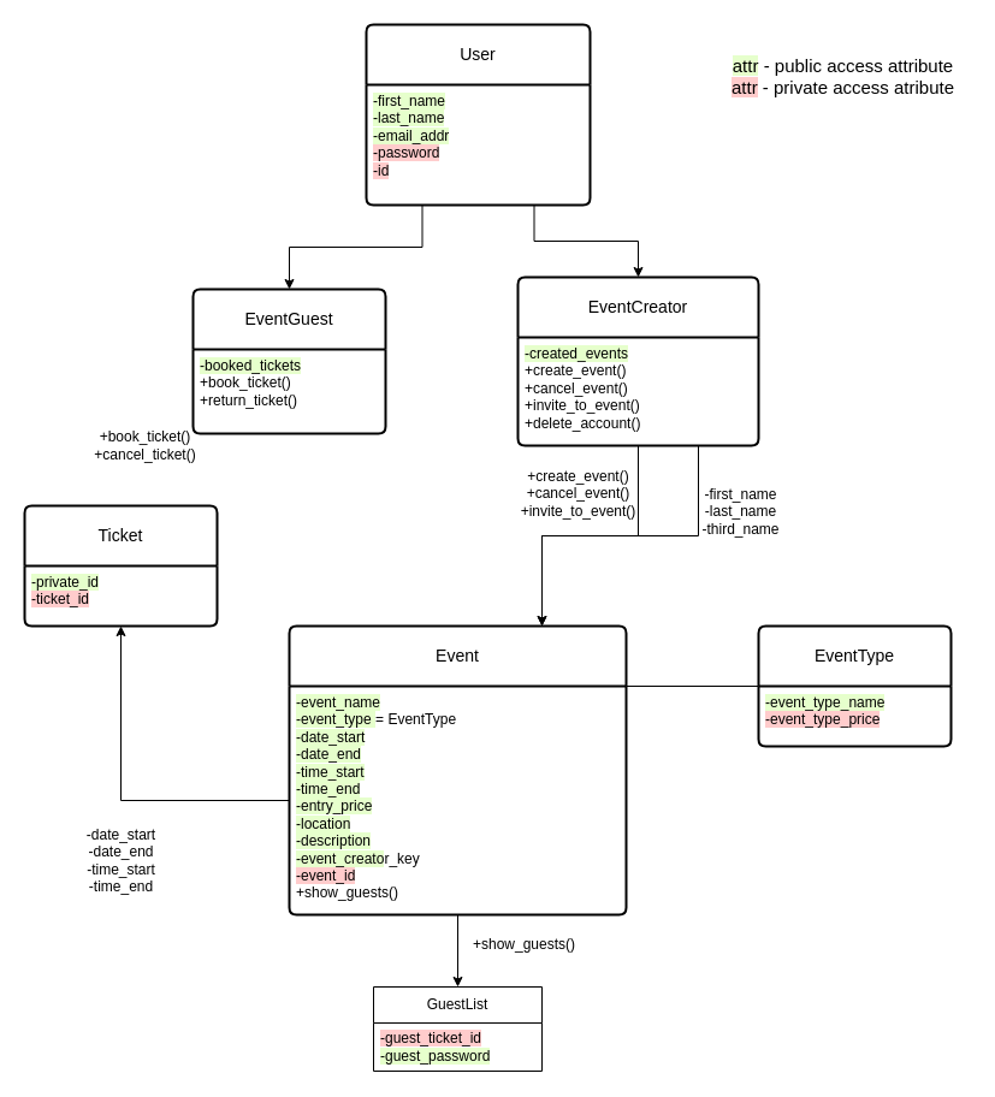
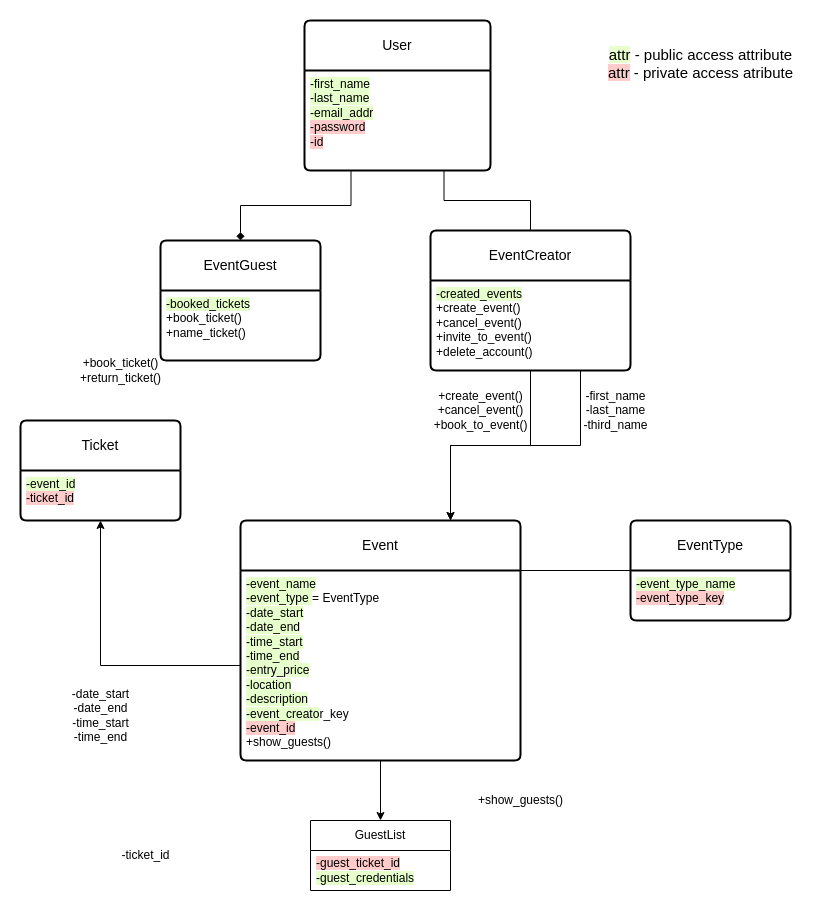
  <mxCell id="0" />
  <mxCell id="1" parent="0" />
  <mxCell id="2" value="EventCreator" style="swimlane;childLayout=stackLayout;horizontal=1;startSize=50;horizontalStack=0;rounded=1;fontSize=14;fontStyle=0;strokeWidth=2;resizeParent=0;resizeLast=1;shadow=0;dashed=0;align=center;arcSize=4;whiteSpace=wrap;html=1;" parent="1" vertex="1"><mxGeometry x="430" y="230" width="200" height="140" as="geometry" /></mxCell>
  <mxCell id="3" value="&lt;div&gt;&lt;span style=&quot;background-color: rgb(230, 255, 204);&quot;&gt;-created_events&lt;/span&gt;&lt;/div&gt;&lt;div&gt;+create_event()&lt;/div&gt;&lt;div&gt;+cancel_event()&lt;/div&gt;&lt;div&gt;+invite_to_event()&lt;/div&gt;&lt;div&gt;+delete_account()&lt;/div&gt;" style="align=left;strokeColor=none;fillColor=none;spacingLeft=4;fontSize=12;verticalAlign=top;resizable=0;rotatable=0;part=1;html=1;" parent="2" vertex="1"><mxGeometry y="50" width="200" height="90" as="geometry" /></mxCell>
  <mxCell id="4" value="Event" style="swimlane;childLayout=stackLayout;horizontal=1;startSize=50;horizontalStack=0;rounded=1;fontSize=14;fontStyle=0;strokeWidth=2;resizeParent=0;resizeLast=1;shadow=0;dashed=0;align=center;arcSize=4;whiteSpace=wrap;html=1;" parent="1" vertex="1"><mxGeometry x="240" y="520" width="280" height="240" as="geometry" /></mxCell>
  <mxCell id="5" value="&lt;span style=&quot;background-color: rgb(230, 255, 204);&quot;&gt;-event_name&lt;/span&gt;&lt;div&gt;&lt;span style=&quot;background-color: rgb(230, 255, 204);&quot;&gt;-event_type &lt;/span&gt;= EventType&lt;/div&gt;&lt;div&gt;&lt;span style=&quot;background-color: rgb(230, 255, 204);&quot;&gt;-date_start&lt;/span&gt;&lt;/div&gt;&lt;div&gt;&lt;span style=&quot;background-color: rgb(230, 255, 204);&quot;&gt;-date_end&lt;/span&gt;&lt;/div&gt;&lt;div&gt;&lt;span style=&quot;background-color: rgb(230, 255, 204);&quot;&gt;-time_start&lt;/span&gt;&lt;/div&gt;&lt;div&gt;&lt;span style=&quot;background-color: rgb(230, 255, 204);&quot;&gt;-time_end&lt;/span&gt;&lt;/div&gt;&lt;div&gt;&lt;span style=&quot;background-color: rgb(230, 255, 204);&quot;&gt;-entry_price&lt;/span&gt;&lt;/div&gt;&lt;div&gt;&lt;span style=&quot;background-color: rgb(230, 255, 204);&quot;&gt;-location&lt;/span&gt;&lt;/div&gt;&lt;div&gt;&lt;span style=&quot;background-color: rgb(230, 255, 204);&quot;&gt;-description&lt;/span&gt;&lt;/div&gt;&lt;div&gt;&lt;span style=&quot;background-color: rgb(230, 255, 204);&quot;&gt;-event_creato&lt;/span&gt;r_key&lt;/div&gt;&lt;div&gt;&lt;span style=&quot;background-color: rgb(255, 204, 204);&quot;&gt;-event_id&lt;/span&gt;&lt;/div&gt;&lt;div&gt;+show_guests()&lt;/div&gt;&lt;div&gt;&lt;br&gt;&lt;/div&gt;" style="align=left;strokeColor=none;fillColor=none;spacingLeft=4;fontSize=12;verticalAlign=top;resizable=0;rotatable=0;part=1;html=1;" parent="4" vertex="1"><mxGeometry y="50" width="280" height="190" as="geometry" /></mxCell>
  <mxCell id="6" value="" style="ellipse;whiteSpace=wrap;html=1;" parent="4" vertex="1"><mxGeometry y="240" width="280" as="geometry" /></mxCell>
- <mxCell id="7" value="+create_event()&lt;div&gt;+cancel_event()&lt;/div&gt;&lt;div&gt;+invite_to_event()&lt;/div&gt;" style="text;html=1;align=center;verticalAlign=middle;resizable=0;points=[];autosize=1;strokeColor=none;fillColor=none;" parent="1" vertex="1"><mxGeometry x="420" y="380" width="120" height="60" as="geometry" /></mxCell>
+ <mxCell id="7" value="+create_event()&lt;div&gt;+cancel_event()&lt;/div&gt;&lt;div&gt;+book_to_event()&lt;/div&gt;" style="text;html=1;align=center;verticalAlign=middle;resizable=0;points=[];autosize=1;strokeColor=none;fillColor=none;" parent="1" vertex="1"><mxGeometry x="420" y="380" width="120" height="60" as="geometry" /></mxCell>
  <mxCell id="8" value="EventGuest" style="swimlane;childLayout=stackLayout;horizontal=1;startSize=50;horizontalStack=0;rounded=1;fontSize=14;fontStyle=0;strokeWidth=2;resizeParent=0;resizeLast=1;shadow=0;dashed=0;align=center;arcSize=4;whiteSpace=wrap;html=1;" parent="1" vertex="1"><mxGeometry x="160" y="240" width="160" height="120" as="geometry" /></mxCell>
- <mxCell id="9" value="&lt;div&gt;&lt;span style=&quot;background-color: rgb(230, 255, 204);&quot;&gt;-booked_tickets&lt;/span&gt;&lt;/div&gt;+book_ticket()&lt;div&gt;+return_ticket()&lt;/div&gt;" style="align=left;strokeColor=none;fillColor=none;spacingLeft=4;fontSize=12;verticalAlign=top;resizable=0;rotatable=0;part=1;html=1;" parent="8" vertex="1"><mxGeometry y="50" width="160" height="70" as="geometry" /></mxCell>
+ <mxCell id="9" value="&lt;div&gt;&lt;span style=&quot;background-color: rgb(230, 255, 204);&quot;&gt;-booked_tickets&lt;/span&gt;&lt;/div&gt;+book_ticket()&lt;div&gt;+name_ticket()&lt;/div&gt;" style="align=left;strokeColor=none;fillColor=none;spacingLeft=4;fontSize=12;verticalAlign=top;resizable=0;rotatable=0;part=1;html=1;" parent="8" vertex="1"><mxGeometry y="50" width="160" height="70" as="geometry" /></mxCell>
  <mxCell id="10" value="User" style="swimlane;childLayout=stackLayout;horizontal=1;startSize=50;horizontalStack=0;rounded=1;fontSize=14;fontStyle=0;strokeWidth=2;resizeParent=0;resizeLast=1;shadow=0;dashed=0;align=center;arcSize=4;whiteSpace=wrap;html=1;" parent="1" vertex="1"><mxGeometry x="304" y="20" width="186" height="150" as="geometry" /></mxCell>
  <mxCell id="11" value="&lt;span style=&quot;background-color: rgb(230, 255, 204);&quot;&gt;-first_name&lt;/span&gt;&lt;div&gt;&lt;span style=&quot;background-color: rgb(230, 255, 204);&quot;&gt;-last_name&lt;/span&gt;&lt;/div&gt;&lt;div&gt;&lt;span style=&quot;background-color: rgb(230, 255, 204);&quot;&gt;-email_addr&lt;/span&gt;&lt;div&gt;&lt;span style=&quot;background-color: rgb(255, 204, 204);&quot;&gt;-password&lt;/span&gt;&lt;/div&gt;&lt;div&gt;&lt;span style=&quot;background-color: rgb(255, 204, 204);&quot;&gt;-id&lt;/span&gt;&lt;/div&gt;&lt;/div&gt;" style="align=left;strokeColor=none;fillColor=none;spacingLeft=4;fontSize=12;verticalAlign=top;resizable=0;rotatable=0;part=1;html=1;" parent="10" vertex="1"><mxGeometry y="50" width="186" height="100" as="geometry" /></mxCell>
- <mxCell id="12" style="edgeStyle=orthogonalEdgeStyle;rounded=0;orthogonalLoop=1;jettySize=auto;html=1;exitX=0.25;exitY=1;exitDx=0;exitDy=0;entryX=0.5;entryY=0;entryDx=0;entryDy=0;" parent="1" source="11" target="8" edge="1"><mxGeometry relative="1" as="geometry" /></mxCell>
- <mxCell id="13" style="edgeStyle=orthogonalEdgeStyle;rounded=0;orthogonalLoop=1;jettySize=auto;html=1;exitX=0.75;exitY=1;exitDx=0;exitDy=0;entryX=0.5;entryY=0;entryDx=0;entryDy=0;" parent="1" source="11" target="2" edge="1"><mxGeometry relative="1" as="geometry" /></mxCell>
+ <mxCell id="12" style="edgeStyle=orthogonalEdgeStyle;rounded=0;orthogonalLoop=1;jettySize=auto;html=1;exitX=0.25;exitY=1;exitDx=0;exitDy=0;entryX=0.5;entryY=0;entryDx=0;entryDy=0;endArrow=diamond;" parent="1" source="11" target="8" edge="1"><mxGeometry relative="1" as="geometry" /></mxCell>
+ <mxCell id="13" style="edgeStyle=orthogonalEdgeStyle;rounded=0;orthogonalLoop=1;jettySize=auto;html=1;exitX=0.75;exitY=1;exitDx=0;exitDy=0;entryX=0.5;entryY=0;entryDx=0;entryDy=0;endArrow=none;" parent="1" source="11" target="2" edge="1"><mxGeometry relative="1" as="geometry" /></mxCell>
  <mxCell id="14" style="edgeStyle=orthogonalEdgeStyle;rounded=0;orthogonalLoop=1;jettySize=auto;html=1;exitX=0.5;exitY=1;exitDx=0;exitDy=0;entryX=0.75;entryY=0;entryDx=0;entryDy=0;" parent="1" source="3" target="4" edge="1"><mxGeometry relative="1" as="geometry" /></mxCell>
  <mxCell id="15" value="EventType" style="swimlane;childLayout=stackLayout;horizontal=1;startSize=50;horizontalStack=0;rounded=1;fontSize=14;fontStyle=0;strokeWidth=2;resizeParent=0;resizeLast=1;shadow=0;dashed=0;align=center;arcSize=4;whiteSpace=wrap;html=1;" parent="1" vertex="1"><mxGeometry x="630" y="520" width="160" height="100" as="geometry" /></mxCell>
- <mxCell id="16" value="&lt;span style=&quot;background-color: rgb(230, 255, 204);&quot;&gt;-event_type_name&lt;/span&gt;&lt;div&gt;&lt;span style=&quot;background-color: rgb(255, 204, 204);&quot;&gt;-event_type_price&lt;/span&gt;&lt;/div&gt;" style="align=left;strokeColor=none;fillColor=none;spacingLeft=4;fontSize=12;verticalAlign=top;resizable=0;rotatable=0;part=1;html=1;" parent="15" vertex="1"><mxGeometry y="50" width="160" height="50" as="geometry" /></mxCell>
+ <mxCell id="16" value="&lt;span style=&quot;background-color: rgb(230, 255, 204);&quot;&gt;-event_type_name&lt;/span&gt;&lt;div&gt;&lt;span style=&quot;background-color: rgb(255, 204, 204);&quot;&gt;-event_type_key&lt;/span&gt;&lt;/div&gt;" style="align=left;strokeColor=none;fillColor=none;spacingLeft=4;fontSize=12;verticalAlign=top;resizable=0;rotatable=0;part=1;html=1;" parent="15" vertex="1"><mxGeometry y="50" width="160" height="50" as="geometry" /></mxCell>
  <mxCell id="17" value="" style="endArrow=none;html=1;rounded=0;entryX=0;entryY=0;entryDx=0;entryDy=0;exitX=1;exitY=0;exitDx=0;exitDy=0;" parent="1" source="5" target="16" edge="1"><mxGeometry relative="1" as="geometry"><mxPoint x="400" y="580" as="sourcePoint" /><mxPoint x="560" y="580" as="targetPoint" /></mxGeometry></mxCell>
  <mxCell id="18" value="Ticket" style="swimlane;childLayout=stackLayout;horizontal=1;startSize=50;horizontalStack=0;rounded=1;fontSize=14;fontStyle=0;strokeWidth=2;resizeParent=0;resizeLast=1;shadow=0;dashed=0;align=center;arcSize=4;whiteSpace=wrap;html=1;" parent="1" vertex="1"><mxGeometry x="20" y="420" width="160" height="100" as="geometry" /></mxCell>
- <mxCell id="19" value="&lt;div&gt;&lt;span style=&quot;background-color: rgb(230, 255, 204);&quot;&gt;-private_id&lt;/span&gt;&lt;/div&gt;&lt;div&gt;&lt;span style=&quot;background-color: rgb(255, 204, 204);&quot;&gt;-ticket_id&lt;/span&gt;&lt;/div&gt;" style="align=left;strokeColor=none;fillColor=none;spacingLeft=4;fontSize=12;verticalAlign=top;resizable=0;rotatable=0;part=1;html=1;" parent="18" vertex="1"><mxGeometry y="50" width="160" height="50" as="geometry" /></mxCell>
- <mxCell id="20" value="+book_ticket()&lt;div&gt;+cancel_ticket()&lt;/div&gt;" style="text;html=1;align=center;verticalAlign=middle;resizable=0;points=[];autosize=1;strokeColor=none;fillColor=none;" parent="1" vertex="1"><mxGeometry x="70" y="350" width="100" height="40" as="geometry" /></mxCell>
+ <mxCell id="19" value="&lt;div&gt;&lt;span style=&quot;background-color: rgb(230, 255, 204);&quot;&gt;-event_id&lt;/span&gt;&lt;/div&gt;&lt;div&gt;&lt;span style=&quot;background-color: rgb(255, 204, 204);&quot;&gt;-ticket_id&lt;/span&gt;&lt;/div&gt;" style="align=left;strokeColor=none;fillColor=none;spacingLeft=4;fontSize=12;verticalAlign=top;resizable=0;rotatable=0;part=1;html=1;" parent="18" vertex="1"><mxGeometry y="50" width="160" height="50" as="geometry" /></mxCell>
+ <mxCell id="20" value="+book_ticket()&lt;div&gt;+return_ticket()&lt;/div&gt;" style="text;html=1;align=center;verticalAlign=middle;resizable=0;points=[];autosize=1;strokeColor=none;fillColor=none;" parent="1" vertex="1"><mxGeometry x="70" y="350" width="100" height="40" as="geometry" /></mxCell>
  <mxCell id="21" style="edgeStyle=orthogonalEdgeStyle;rounded=0;orthogonalLoop=1;jettySize=auto;html=1;exitX=0;exitY=0.5;exitDx=0;exitDy=0;entryX=0.5;entryY=1;entryDx=0;entryDy=0;" parent="1" source="5" target="19" edge="1"><mxGeometry relative="1" as="geometry" /></mxCell>
  <mxCell id="22" value="-date_start&lt;div&gt;-date_end&lt;/div&gt;&lt;div&gt;-time_start&lt;/div&gt;&lt;div&gt;-time_end&lt;/div&gt;" style="text;html=1;align=center;verticalAlign=middle;resizable=0;points=[];autosize=1;strokeColor=none;fillColor=none;" parent="1" vertex="1"><mxGeometry x="60" y="680" width="80" height="70" as="geometry" /></mxCell>
  <mxCell id="23" style="edgeStyle=orthogonalEdgeStyle;rounded=0;orthogonalLoop=1;jettySize=auto;html=1;exitX=0.75;exitY=1;exitDx=0;exitDy=0;entryX=0.75;entryY=0;entryDx=0;entryDy=0;" parent="1" source="3" target="4" edge="1"><mxGeometry relative="1" as="geometry" /></mxCell>
- <mxCell id="24" value="-first_name&lt;div&gt;-last_name&lt;/div&gt;&lt;div&gt;-third_name&lt;/div&gt;" style="text;html=1;align=center;verticalAlign=middle;resizable=0;points=[];autosize=1;strokeColor=none;fillColor=none;" parent="1" vertex="1"><mxGeometry x="570" y="395" width="90" height="60" as="geometry" /></mxCell>
+ <mxCell id="24" value="-first_name&lt;div&gt;-last_name&lt;/div&gt;&lt;div&gt;-third_name&lt;/div&gt;" style="text;html=1;align=center;verticalAlign=middle;resizable=0;points=[];autosize=1;strokeColor=none;fillColor=none;" parent="1" vertex="1"><mxGeometry x="570" y="380" width="90" height="60" as="geometry" /></mxCell>
  <mxCell id="25" value="GuestList" style="swimlane;fontStyle=0;childLayout=stackLayout;horizontal=1;startSize=30;horizontalStack=0;resizeParent=1;resizeParentMax=0;resizeLast=0;collapsible=1;marginBottom=0;whiteSpace=wrap;html=1;" parent="1" vertex="1"><mxGeometry x="310" y="820" width="140" height="70" as="geometry" /></mxCell>
- <mxCell id="26" value="&lt;span style=&quot;background-color: rgb(255, 204, 204);&quot;&gt;-guest_ticket_id&lt;/span&gt;&lt;div&gt;&lt;span style=&quot;background-color: rgb(230, 255, 204);&quot;&gt;-guest_password&lt;/span&gt;&lt;/div&gt;" style="text;strokeColor=none;fillColor=none;align=left;verticalAlign=middle;spacingLeft=4;spacingRight=4;overflow=hidden;points=[[0,0.5],[1,0.5]];portConstraint=eastwest;rotatable=0;whiteSpace=wrap;html=1;" parent="25" vertex="1"><mxGeometry y="30" width="140" height="40" as="geometry" /></mxCell>
+ <mxCell id="26" value="&lt;span style=&quot;background-color: rgb(255, 204, 204);&quot;&gt;-guest_ticket_id&lt;/span&gt;&lt;div&gt;&lt;span style=&quot;background-color: rgb(230, 255, 204);&quot;&gt;-guest_credentials&lt;/span&gt;&lt;/div&gt;" style="text;strokeColor=none;fillColor=none;align=left;verticalAlign=middle;spacingLeft=4;spacingRight=4;overflow=hidden;points=[[0,0.5],[1,0.5]];portConstraint=eastwest;rotatable=0;whiteSpace=wrap;html=1;" parent="25" vertex="1"><mxGeometry y="30" width="140" height="40" as="geometry" /></mxCell>
  <mxCell id="27" style="edgeStyle=orthogonalEdgeStyle;rounded=0;orthogonalLoop=1;jettySize=auto;html=1;exitX=0.5;exitY=1;exitDx=0;exitDy=0;entryX=0.5;entryY=0;entryDx=0;entryDy=0;" parent="1" source="5" target="25" edge="1"><mxGeometry relative="1" as="geometry" /></mxCell>
- <mxCell id="28" value="+show_guests()" style="text;html=1;align=center;verticalAlign=middle;resizable=0;points=[];autosize=1;strokeColor=none;fillColor=none;" parent="1" vertex="1"><mxGeometry x="380" y="770" width="110" height="30" as="geometry" /></mxCell>
+ <mxCell id="28" value="+show_guests()" style="text;html=1;align=center;verticalAlign=middle;resizable=0;points=[];autosize=1;strokeColor=none;fillColor=none;" parent="1" vertex="1"><mxGeometry x="465" y="785" width="110" height="30" as="geometry" /></mxCell>
+ <mxCell id="29" value="-ticket_id" style="text;html=1;align=center;verticalAlign=middle;resizable=0;points=[];autosize=1;strokeColor=none;fillColor=none;" parent="1" vertex="1"><mxGeometry x="110" y="840" width="70" height="30" as="geometry" /></mxCell>
  <mxCell id="30" value="&lt;font style=&quot;font-size: 15px;&quot;&gt;&lt;span style=&quot;background-color: rgb(230, 255, 204);&quot;&gt;attr&lt;/span&gt; - public access attribute&lt;/font&gt;&lt;div style=&quot;font-size: 15px;&quot;&gt;&lt;font style=&quot;font-size: 15px;&quot;&gt;&lt;span style=&quot;background-color: rgb(255, 204, 204);&quot;&gt;attr&lt;/span&gt; - private access atribute&lt;/font&gt;&lt;/div&gt;" style="text;html=1;align=center;verticalAlign=middle;resizable=0;points=[];autosize=1;strokeColor=none;fillColor=none;" parent="1" vertex="1"><mxGeometry x="595" y="38" width="210" height="50" as="geometry" /></mxCell>
